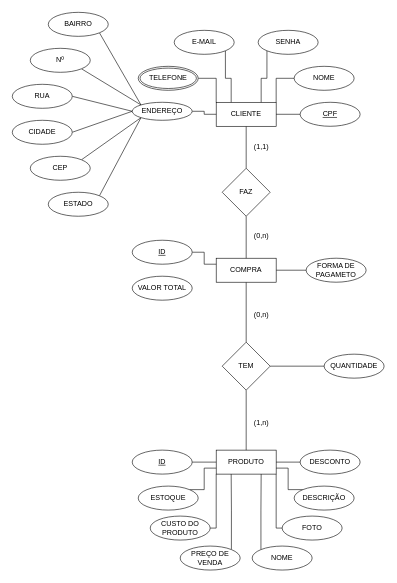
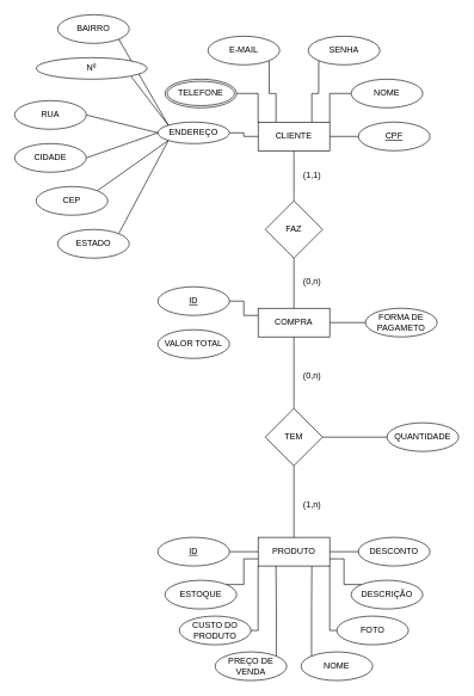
  <mxCell id="0" />
  <mxCell id="1" parent="0" />
  <mxCell id="2" value="" style="edgeStyle=orthogonalEdgeStyle;rounded=0;orthogonalLoop=1;jettySize=auto;html=1;endArrow=none;endFill=0;" parent="1" source="3" target="48" edge="1"><mxGeometry relative="1" as="geometry" /></mxCell>
  <mxCell id="3" value="CLIENTE" style="whiteSpace=wrap;html=1;align=center;" parent="1" vertex="1"><mxGeometry x="360" y="170" width="100" height="40" as="geometry" /></mxCell>
  <mxCell id="4" style="rounded=0;orthogonalLoop=1;jettySize=auto;html=1;exitX=0;exitY=0.5;exitDx=0;exitDy=0;entryX=1;entryY=0;entryDx=0;entryDy=0;edgeStyle=orthogonalEdgeStyle;endArrow=none;endFill=0;" parent="1" source="5" target="3" edge="1"><mxGeometry relative="1" as="geometry" /></mxCell>
  <mxCell id="5" value="NOME" style="ellipse;whiteSpace=wrap;html=1;align=center;" parent="1" vertex="1"><mxGeometry x="490" y="110" width="100" height="40" as="geometry" /></mxCell>
  <mxCell id="6" style="rounded=0;orthogonalLoop=1;jettySize=auto;html=1;exitX=0;exitY=0.5;exitDx=0;exitDy=0;entryX=1;entryY=0.5;entryDx=0;entryDy=0;edgeStyle=orthogonalEdgeStyle;endArrow=none;endFill=0;" parent="1" source="7" target="3" edge="1"><mxGeometry relative="1" as="geometry" /></mxCell>
  <mxCell id="7" value="CPF" style="ellipse;whiteSpace=wrap;html=1;align=center;fontStyle=4;" parent="1" vertex="1"><mxGeometry x="500" y="170" width="100" height="40" as="geometry" /></mxCell>
  <mxCell id="8" style="rounded=0;orthogonalLoop=1;jettySize=auto;html=1;exitX=1;exitY=0.5;exitDx=0;exitDy=0;entryX=0;entryY=0;entryDx=0;entryDy=0;edgeStyle=orthogonalEdgeStyle;endArrow=none;endFill=0;" parent="1" source="9" target="3" edge="1"><mxGeometry relative="1" as="geometry" /></mxCell>
  <mxCell id="9" value="TELEFONE" style="ellipse;shape=doubleEllipse;margin=3;whiteSpace=wrap;html=1;align=center;" parent="1" vertex="1"><mxGeometry x="230" y="110" width="100" height="40" as="geometry" /></mxCell>
  <mxCell id="10" style="rounded=0;orthogonalLoop=1;jettySize=auto;html=1;exitX=1;exitY=0.5;exitDx=0;exitDy=0;entryX=0;entryY=0.5;entryDx=0;entryDy=0;edgeStyle=orthogonalEdgeStyle;endArrow=none;endFill=0;" parent="1" source="17" target="3" edge="1"><mxGeometry relative="1" as="geometry" /></mxCell>
  <mxCell id="11" style="rounded=0;orthogonalLoop=1;jettySize=auto;html=1;exitX=0;exitY=0;exitDx=0;exitDy=0;entryX=1;entryY=1;entryDx=0;entryDy=0;endArrow=none;endFill=0;" parent="1" source="17" target="46" edge="1"><mxGeometry relative="1" as="geometry" /></mxCell>
  <mxCell id="12" style="rounded=0;orthogonalLoop=1;jettySize=auto;html=1;exitX=0;exitY=0;exitDx=0;exitDy=0;entryX=1;entryY=1;entryDx=0;entryDy=0;endArrow=none;endFill=0;" parent="1" source="17" target="44" edge="1"><mxGeometry relative="1" as="geometry" /></mxCell>
  <mxCell id="13" style="rounded=0;orthogonalLoop=1;jettySize=auto;html=1;exitX=0;exitY=0.5;exitDx=0;exitDy=0;entryX=1;entryY=0.5;entryDx=0;entryDy=0;endArrow=none;endFill=0;" parent="1" source="17" target="45" edge="1"><mxGeometry relative="1" as="geometry" /></mxCell>
  <mxCell id="14" style="rounded=0;orthogonalLoop=1;jettySize=auto;html=1;exitX=0;exitY=0.5;exitDx=0;exitDy=0;entryX=1;entryY=0.5;entryDx=0;entryDy=0;endArrow=none;endFill=0;" parent="1" source="17" target="19" edge="1"><mxGeometry relative="1" as="geometry" /></mxCell>
  <mxCell id="15" style="rounded=0;orthogonalLoop=1;jettySize=auto;html=1;exitX=0;exitY=1;exitDx=0;exitDy=0;entryX=1;entryY=0;entryDx=0;entryDy=0;endArrow=none;endFill=0;" parent="1" source="17" target="18" edge="1"><mxGeometry relative="1" as="geometry" /></mxCell>
  <mxCell id="16" style="rounded=0;orthogonalLoop=1;jettySize=auto;html=1;exitX=0;exitY=1;exitDx=0;exitDy=0;entryX=1;entryY=0;entryDx=0;entryDy=0;endArrow=none;endFill=0;" parent="1" source="17" target="20" edge="1"><mxGeometry relative="1" as="geometry" /></mxCell>
  <mxCell id="17" value="ENDEREÇO" style="ellipse;whiteSpace=wrap;html=1;align=center;" parent="1" vertex="1"><mxGeometry x="220" y="170" width="100" height="30" as="geometry" /></mxCell>
  <mxCell id="18" value="CEP" style="ellipse;whiteSpace=wrap;html=1;align=center;" parent="1" vertex="1"><mxGeometry x="50" y="260" width="100" height="40" as="geometry" /></mxCell>
  <mxCell id="19" value="CIDADE" style="ellipse;whiteSpace=wrap;html=1;align=center;" parent="1" vertex="1"><mxGeometry x="20" y="200" width="100" height="40" as="geometry" /></mxCell>
  <mxCell id="20" value="ESTADO" style="ellipse;whiteSpace=wrap;html=1;align=center;" parent="1" vertex="1"><mxGeometry x="80" y="320" width="100" height="40" as="geometry" /></mxCell>
  <mxCell id="21" style="rounded=0;orthogonalLoop=1;jettySize=auto;html=1;exitX=1;exitY=1;exitDx=0;exitDy=0;entryX=0.25;entryY=0;entryDx=0;entryDy=0;edgeStyle=orthogonalEdgeStyle;endArrow=none;endFill=0;" parent="1" source="22" target="3" edge="1"><mxGeometry relative="1" as="geometry" /></mxCell>
  <mxCell id="22" value="E-MAIL" style="ellipse;whiteSpace=wrap;html=1;align=center;" parent="1" vertex="1"><mxGeometry x="290" y="50" width="100" height="40" as="geometry" /></mxCell>
  <mxCell id="23" style="rounded=0;orthogonalLoop=1;jettySize=auto;html=1;exitX=0;exitY=1;exitDx=0;exitDy=0;entryX=0.75;entryY=0;entryDx=0;entryDy=0;edgeStyle=orthogonalEdgeStyle;endArrow=none;endFill=0;" parent="1" source="24" target="3" edge="1"><mxGeometry relative="1" as="geometry" /></mxCell>
  <mxCell id="24" value="SENHA" style="ellipse;whiteSpace=wrap;html=1;align=center;fontStyle=0;strokeColor=default;" parent="1" vertex="1"><mxGeometry x="430" y="50" width="100" height="40" as="geometry" /></mxCell>
  <mxCell id="25" value="PRODUTO" style="whiteSpace=wrap;html=1;align=center;" parent="1" vertex="1"><mxGeometry x="360" y="750" width="100" height="40" as="geometry" /></mxCell>
  <mxCell id="26" style="edgeStyle=orthogonalEdgeStyle;rounded=0;orthogonalLoop=1;jettySize=auto;html=1;exitX=0;exitY=0;exitDx=0;exitDy=0;entryX=1;entryY=0.75;entryDx=0;entryDy=0;endArrow=none;endFill=0;" parent="1" source="27" target="25" edge="1"><mxGeometry relative="1" as="geometry"><Array as="points"><mxPoint x="480" y="816" /><mxPoint x="480" y="780" /></Array></mxGeometry></mxCell>
  <mxCell id="27" value="DESCRIÇÃO" style="ellipse;whiteSpace=wrap;html=1;align=center;" parent="1" vertex="1"><mxGeometry x="490" y="810" width="100" height="40" as="geometry" /></mxCell>
  <mxCell id="28" style="edgeStyle=orthogonalEdgeStyle;rounded=0;orthogonalLoop=1;jettySize=auto;html=1;exitX=0;exitY=0.5;exitDx=0;exitDy=0;entryX=1;entryY=1;entryDx=0;entryDy=0;endArrow=none;endFill=0;" parent="1" source="29" target="25" edge="1"><mxGeometry relative="1" as="geometry"><Array as="points"><mxPoint x="460" y="880" /></Array></mxGeometry></mxCell>
  <mxCell id="29" value="FOTO" style="ellipse;whiteSpace=wrap;html=1;align=center;" parent="1" vertex="1"><mxGeometry x="470" y="860" width="100" height="40" as="geometry" /></mxCell>
  <mxCell id="30" style="edgeStyle=orthogonalEdgeStyle;rounded=0;orthogonalLoop=1;jettySize=auto;html=1;exitX=1;exitY=0;exitDx=0;exitDy=0;entryX=0;entryY=0.75;entryDx=0;entryDy=0;endArrow=none;endFill=0;" parent="1" source="31" target="25" edge="1"><mxGeometry relative="1" as="geometry"><Array as="points"><mxPoint x="340" y="816" /><mxPoint x="340" y="780" /></Array></mxGeometry></mxCell>
  <mxCell id="31" value="ESTOQUE" style="ellipse;whiteSpace=wrap;html=1;align=center;" parent="1" vertex="1"><mxGeometry x="230" y="810" width="100" height="40" as="geometry" /></mxCell>
  <mxCell id="32" style="edgeStyle=orthogonalEdgeStyle;rounded=0;orthogonalLoop=1;jettySize=auto;html=1;exitX=0;exitY=0.5;exitDx=0;exitDy=0;entryX=1;entryY=0.5;entryDx=0;entryDy=0;endArrow=none;endFill=0;" parent="1" source="33" target="25" edge="1"><mxGeometry relative="1" as="geometry" /></mxCell>
  <mxCell id="33" value="DESCONTO" style="ellipse;whiteSpace=wrap;html=1;align=center;" parent="1" vertex="1"><mxGeometry x="500" y="750" width="100" height="40" as="geometry" /></mxCell>
  <mxCell id="34" value="" style="edgeStyle=orthogonalEdgeStyle;rounded=0;orthogonalLoop=1;jettySize=auto;html=1;endArrow=none;endFill=0;" parent="1" source="36" target="51" edge="1"><mxGeometry relative="1" as="geometry" /></mxCell>
  <mxCell id="35" style="edgeStyle=orthogonalEdgeStyle;rounded=0;orthogonalLoop=1;jettySize=auto;html=1;exitX=1;exitY=0.5;exitDx=0;exitDy=0;entryX=0;entryY=0.5;entryDx=0;entryDy=0;endArrow=none;endFill=0;" parent="1" source="36" target="61" edge="1"><mxGeometry relative="1" as="geometry" /></mxCell>
  <mxCell id="36" value="COMPRA" style="whiteSpace=wrap;html=1;align=center;" parent="1" vertex="1"><mxGeometry x="360" y="430" width="100" height="40" as="geometry" /></mxCell>
  <mxCell id="37" value="VALOR TOTAL" style="ellipse;whiteSpace=wrap;html=1;align=center;" parent="1" vertex="1"><mxGeometry x="220" y="460" width="100" height="40" as="geometry" /></mxCell>
  <mxCell id="38" style="edgeStyle=orthogonalEdgeStyle;rounded=0;orthogonalLoop=1;jettySize=auto;html=1;exitX=1;exitY=0.5;exitDx=0;exitDy=0;entryX=0;entryY=0.25;entryDx=0;entryDy=0;endArrow=none;endFill=0;" parent="1" source="39" target="36" edge="1"><mxGeometry relative="1" as="geometry" /></mxCell>
  <mxCell id="39" value="ID" style="ellipse;whiteSpace=wrap;html=1;align=center;fontStyle=4" parent="1" vertex="1"><mxGeometry x="220" y="400" width="100" height="40" as="geometry" /></mxCell>
  <mxCell id="40" style="edgeStyle=orthogonalEdgeStyle;rounded=0;orthogonalLoop=1;jettySize=auto;html=1;exitX=1;exitY=0;exitDx=0;exitDy=0;entryX=0.25;entryY=1;entryDx=0;entryDy=0;endArrow=none;endFill=0;" parent="1" source="41" target="25" edge="1"><mxGeometry relative="1" as="geometry" /></mxCell>
  <mxCell id="41" value="PREÇO DE VENDA" style="ellipse;whiteSpace=wrap;html=1;align=center;" parent="1" vertex="1"><mxGeometry x="300" y="910" width="100" height="40" as="geometry" /></mxCell>
  <mxCell id="42" style="edgeStyle=orthogonalEdgeStyle;rounded=0;orthogonalLoop=1;jettySize=auto;html=1;exitX=1;exitY=0.5;exitDx=0;exitDy=0;entryX=0;entryY=1;entryDx=0;entryDy=0;endArrow=none;endFill=0;" parent="1" source="43" target="25" edge="1"><mxGeometry relative="1" as="geometry"><Array as="points"><mxPoint x="360" y="880" /></Array></mxGeometry></mxCell>
  <mxCell id="43" value="CUSTO DO PRODUTO" style="ellipse;whiteSpace=wrap;html=1;align=center;" parent="1" vertex="1"><mxGeometry x="250" y="860" width="100" height="40" as="geometry" /></mxCell>
- <mxCell id="44" value="Nº" style="ellipse;whiteSpace=wrap;html=1;align=center;" parent="1" vertex="1"><mxGeometry x="50" y="80" width="100" height="40" as="geometry" /></mxCell>
+ <mxCell id="44" value="Nº" style="ellipse;whiteSpace=wrap;html=1;align=center;" parent="1" vertex="1"><mxGeometry x="50" y="80" width="155" height="30" as="geometry" /></mxCell>
  <mxCell id="45" value="RUA" style="ellipse;whiteSpace=wrap;html=1;align=center;" parent="1" vertex="1"><mxGeometry x="20" y="140" width="100" height="40" as="geometry" /></mxCell>
  <mxCell id="46" value="BAIRRO" style="ellipse;whiteSpace=wrap;html=1;align=center;" parent="1" vertex="1"><mxGeometry x="80" y="20" width="100" height="40" as="geometry" /></mxCell>
  <mxCell id="47" style="edgeStyle=orthogonalEdgeStyle;rounded=0;orthogonalLoop=1;jettySize=auto;html=1;exitX=0.5;exitY=1;exitDx=0;exitDy=0;endArrow=none;endFill=0;" parent="1" source="48" target="36" edge="1"><mxGeometry relative="1" as="geometry" /></mxCell>
  <mxCell id="48" value="FAZ" style="rhombus;whiteSpace=wrap;html=1;" parent="1" vertex="1"><mxGeometry x="370" y="280" width="80" height="80" as="geometry" /></mxCell>
  <mxCell id="49" style="edgeStyle=orthogonalEdgeStyle;rounded=0;orthogonalLoop=1;jettySize=auto;html=1;exitX=0.5;exitY=1;exitDx=0;exitDy=0;endArrow=none;endFill=0;" parent="1" source="51" target="25" edge="1"><mxGeometry relative="1" as="geometry" /></mxCell>
  <mxCell id="50" style="edgeStyle=orthogonalEdgeStyle;rounded=0;orthogonalLoop=1;jettySize=auto;html=1;exitX=1;exitY=0.5;exitDx=0;exitDy=0;entryX=0;entryY=0.5;entryDx=0;entryDy=0;endArrow=none;endFill=0;" parent="1" source="51" target="52" edge="1"><mxGeometry relative="1" as="geometry" /></mxCell>
  <mxCell id="51" value="TEM" style="rhombus;whiteSpace=wrap;html=1;" parent="1" vertex="1"><mxGeometry x="370" y="570" width="80" height="80" as="geometry" /></mxCell>
  <mxCell id="52" value="QUANTIDADE" style="ellipse;whiteSpace=wrap;html=1;align=center;" parent="1" vertex="1"><mxGeometry x="540" y="590" width="100" height="40" as="geometry" /></mxCell>
  <mxCell id="53" style="edgeStyle=orthogonalEdgeStyle;rounded=0;orthogonalLoop=1;jettySize=auto;html=1;exitX=1;exitY=0.5;exitDx=0;exitDy=0;entryX=0;entryY=0.5;entryDx=0;entryDy=0;endArrow=none;endFill=0;" parent="1" source="54" target="25" edge="1"><mxGeometry relative="1" as="geometry" /></mxCell>
  <mxCell id="54" value="ID" style="ellipse;whiteSpace=wrap;html=1;align=center;fontStyle=4" parent="1" vertex="1"><mxGeometry x="220" y="750" width="100" height="40" as="geometry" /></mxCell>
  <mxCell id="55" style="edgeStyle=orthogonalEdgeStyle;rounded=0;orthogonalLoop=1;jettySize=auto;html=1;exitX=0;exitY=0;exitDx=0;exitDy=0;entryX=0.75;entryY=1;entryDx=0;entryDy=0;endArrow=none;endFill=0;" parent="1" source="56" target="25" edge="1"><mxGeometry relative="1" as="geometry" /></mxCell>
  <mxCell id="56" value="NOME" style="ellipse;whiteSpace=wrap;html=1;align=center;" parent="1" vertex="1"><mxGeometry x="420" y="910" width="100" height="40" as="geometry" /></mxCell>
  <mxCell id="57" value="(1,1)" style="text;html=1;align=center;verticalAlign=middle;resizable=0;points=[];autosize=1;strokeColor=none;fillColor=none;" parent="1" vertex="1"><mxGeometry x="410" y="230" width="50" height="30" as="geometry" /></mxCell>
  <mxCell id="58" value="(0,n)" style="text;html=1;align=center;verticalAlign=middle;resizable=0;points=[];autosize=1;strokeColor=none;fillColor=none;" parent="1" vertex="1"><mxGeometry x="410" y="378" width="50" height="30" as="geometry" /></mxCell>
  <mxCell id="59" value="(0,n)" style="text;html=1;align=center;verticalAlign=middle;resizable=0;points=[];autosize=1;strokeColor=none;fillColor=none;" parent="1" vertex="1"><mxGeometry x="410" y="510" width="50" height="30" as="geometry" /></mxCell>
  <mxCell id="60" value="(1,n)" style="text;html=1;align=center;verticalAlign=middle;resizable=0;points=[];autosize=1;strokeColor=none;fillColor=none;" parent="1" vertex="1"><mxGeometry x="410" y="690" width="50" height="30" as="geometry" /></mxCell>
  <mxCell id="61" value="FORMA DE PAGAMETO" style="ellipse;whiteSpace=wrap;html=1;" parent="1" vertex="1"><mxGeometry x="510" y="430" width="100" height="40" as="geometry" /></mxCell>
